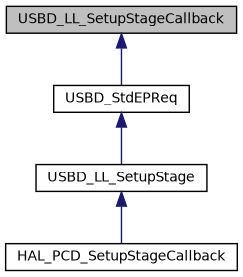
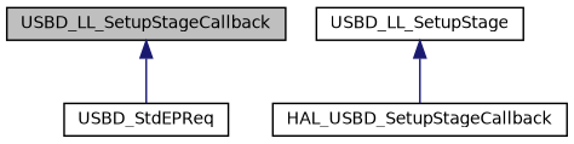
  digraph {
    rankdir=TB
    node [color=black fillcolor=white fontname=Helvetica fontsize=10 shape=record style=filled]
    edge [color=midnightblue dir=back fontname=Helvetica fontsize=10 labelfontname=Helvetica labelfontsize=10 style=solid]
    n1 [fillcolor=grey75 fontcolor=black height=0.2 label=USBD_LL_SetupStageCallback width=0.4]
    n2 [height=0.2 label=USBD_StdEPReq width=0.4]
    n3 [height=0.2 label=USBD_LL_SetupStage width=0.4]
-   n4 [height=0.2 label=HAL_PCD_SetupStageCallback width=0.4]
+   n4 [height=0.2 label=HAL_USBD_SetupStageCallback width=0.4]
    n1 -> n2
-   n2 -> n3
    n3 -> n4
  }
